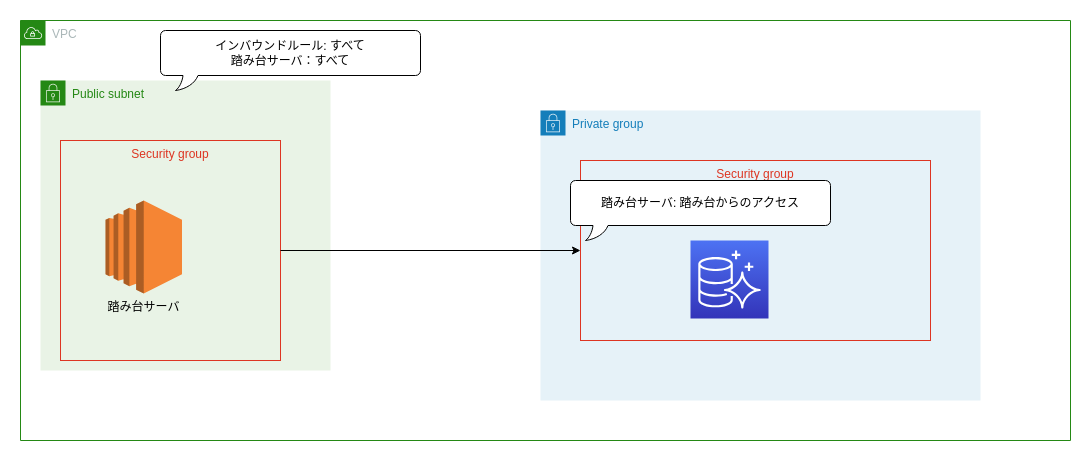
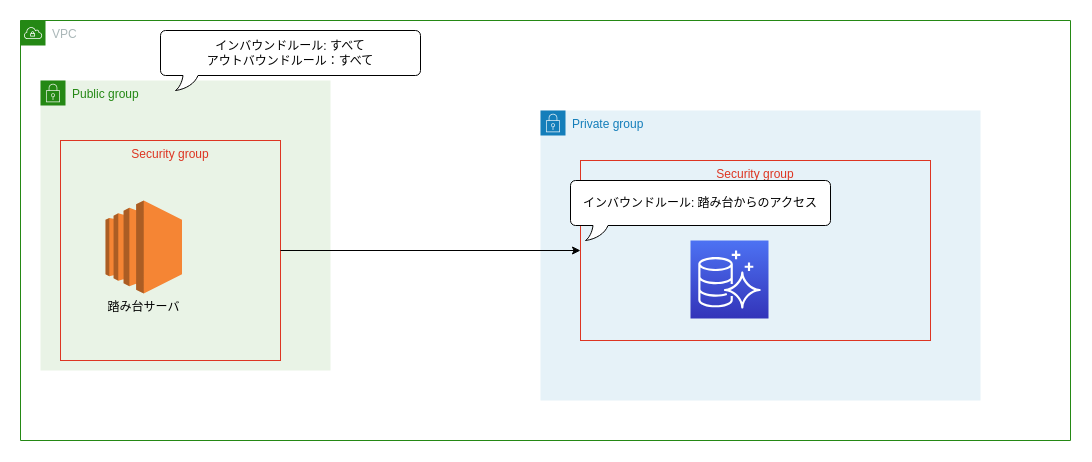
  <mxCell id="0" />
  <mxCell id="1" value="VPC" parent="0" />
  <mxCell id="2" value="VPC" style="points=[[0,0],[0.25,0],[0.5,0],[0.75,0],[1,0],[1,0.25],[1,0.5],[1,0.75],[1,1],[0.75,1],[0.5,1],[0.25,1],[0,1],[0,0.75],[0,0.5],[0,0.25]];outlineConnect=0;gradientColor=none;html=1;whiteSpace=wrap;fontSize=12;fontStyle=0;container=1;pointerEvents=0;collapsible=0;recursiveResize=0;shape=mxgraph.aws4.group;grIcon=mxgraph.aws4.group_vpc;strokeColor=#248814;fillColor=none;verticalAlign=top;align=left;spacingLeft=30;fontColor=#AAB7B8;dashed=0;" vertex="1" parent="1"><mxGeometry x="20" y="20" width="1050" height="420" as="geometry" /></mxCell>
- <mxCell id="3" value="Public subnet" style="points=[[0,0],[0.25,0],[0.5,0],[0.75,0],[1,0],[1,0.25],[1,0.5],[1,0.75],[1,1],[0.75,1],[0.5,1],[0.25,1],[0,1],[0,0.75],[0,0.5],[0,0.25]];outlineConnect=0;gradientColor=none;html=1;whiteSpace=wrap;fontSize=12;fontStyle=0;container=1;pointerEvents=0;collapsible=0;recursiveResize=0;shape=mxgraph.aws4.group;grIcon=mxgraph.aws4.group_security_group;grStroke=0;strokeColor=#248814;fillColor=#E9F3E6;verticalAlign=top;align=left;spacingLeft=30;fontColor=#248814;dashed=0;" vertex="1" parent="2"><mxGeometry x="20" y="60" width="290" height="290" as="geometry" /></mxCell>
+ <mxCell id="3" value="Public group" style="points=[[0,0],[0.25,0],[0.5,0],[0.75,0],[1,0],[1,0.25],[1,0.5],[1,0.75],[1,1],[0.75,1],[0.5,1],[0.25,1],[0,1],[0,0.75],[0,0.5],[0,0.25]];outlineConnect=0;gradientColor=none;html=1;whiteSpace=wrap;fontSize=12;fontStyle=0;container=1;pointerEvents=0;collapsible=0;recursiveResize=0;shape=mxgraph.aws4.group;grIcon=mxgraph.aws4.group_security_group;grStroke=0;strokeColor=#248814;fillColor=#E9F3E6;verticalAlign=top;align=left;spacingLeft=30;fontColor=#248814;dashed=0;" vertex="1" parent="2"><mxGeometry x="20" y="60" width="290" height="290" as="geometry" /></mxCell>
  <mxCell id="4" value="Security group" style="fillColor=none;strokeColor=#DD3522;verticalAlign=top;fontStyle=0;fontColor=#DD3522;" vertex="1" parent="3"><mxGeometry x="20" y="60" width="220" height="220" as="geometry" /></mxCell>
  <mxCell id="5" value="踏み台サーバ" style="outlineConnect=0;dashed=0;verticalLabelPosition=bottom;verticalAlign=top;align=center;html=1;shape=mxgraph.aws3.ec2;fillColor=#F58534;gradientColor=none;" vertex="1" parent="3"><mxGeometry x="65" y="120" width="76.5" height="93" as="geometry" /></mxCell>
- <mxCell id="6" value="インバウンドルール: すべて&lt;br&gt;踏み台サーバ：すべて" style="whiteSpace=wrap;html=1;shape=mxgraph.basic.roundRectCallout;dx=30;dy=15;size=5;boundedLbl=1;" vertex="1" parent="2"><mxGeometry x="140" y="10" width="260" height="60" as="geometry" /></mxCell>
+ <mxCell id="6" value="インバウンドルール: すべて&lt;br&gt;アウトバウンドルール：すべて" style="whiteSpace=wrap;html=1;shape=mxgraph.basic.roundRectCallout;dx=30;dy=15;size=5;boundedLbl=1;" vertex="1" parent="2"><mxGeometry x="140" y="10" width="260" height="60" as="geometry" /></mxCell>
  <mxCell id="7" value="Subnet" parent="0" />
  <mxCell id="8" value="Private group" style="points=[[0,0],[0.25,0],[0.5,0],[0.75,0],[1,0],[1,0.25],[1,0.5],[1,0.75],[1,1],[0.75,1],[0.5,1],[0.25,1],[0,1],[0,0.75],[0,0.5],[0,0.25]];outlineConnect=0;gradientColor=none;html=1;whiteSpace=wrap;fontSize=12;fontStyle=0;container=1;pointerEvents=0;collapsible=0;recursiveResize=0;shape=mxgraph.aws4.group;grIcon=mxgraph.aws4.group_security_group;grStroke=0;strokeColor=#147EBA;fillColor=#E6F2F8;verticalAlign=top;align=left;spacingLeft=30;fontColor=#147EBA;dashed=0;" vertex="1" parent="7"><mxGeometry x="540" y="110" width="440" height="290" as="geometry" /></mxCell>
  <mxCell id="9" value="SG" parent="0" />
  <mxCell id="10" value="Security group" style="fillColor=none;strokeColor=#DD3522;verticalAlign=top;fontStyle=0;fontColor=#DD3522;" vertex="1" parent="9"><mxGeometry x="580" y="160" width="350" height="180" as="geometry" /></mxCell>
  <mxCell id="11" style="edgeStyle=orthogonalEdgeStyle;rounded=0;orthogonalLoop=1;jettySize=auto;html=1;exitX=1;exitY=0.5;exitDx=0;exitDy=0;" edge="1" parent="9" source="4" target="10"><mxGeometry relative="1" as="geometry" /></mxCell>
  <mxCell id="12" value="リソース" parent="0" />
  <mxCell id="13" value="" style="sketch=0;points=[[0,0,0],[0.25,0,0],[0.5,0,0],[0.75,0,0],[1,0,0],[0,1,0],[0.25,1,0],[0.5,1,0],[0.75,1,0],[1,1,0],[0,0.25,0],[0,0.5,0],[0,0.75,0],[1,0.25,0],[1,0.5,0],[1,0.75,0]];outlineConnect=0;fontColor=#232F3E;gradientColor=#4D72F3;gradientDirection=north;fillColor=#3334B9;strokeColor=#ffffff;dashed=0;verticalLabelPosition=bottom;verticalAlign=top;align=center;html=1;fontSize=12;fontStyle=0;aspect=fixed;shape=mxgraph.aws4.resourceIcon;resIcon=mxgraph.aws4.aurora;" vertex="1" parent="12"><mxGeometry x="690" y="240" width="78" height="78" as="geometry" /></mxCell>
  <mxCell id="14" value="コメント" parent="0" />
- <mxCell id="15" value="踏み台サーバ: 踏み台からのアクセス" style="whiteSpace=wrap;html=1;shape=mxgraph.basic.roundRectCallout;dx=30;dy=15;size=5;boundedLbl=1;" vertex="1" parent="14"><mxGeometry x="570" y="180" width="260" height="60" as="geometry" /></mxCell>
+ <mxCell id="15" value="インバウンドルール: 踏み台からのアクセス" style="whiteSpace=wrap;html=1;shape=mxgraph.basic.roundRectCallout;dx=30;dy=15;size=5;boundedLbl=1;" vertex="1" parent="14"><mxGeometry x="570" y="180" width="260" height="60" as="geometry" /></mxCell>
